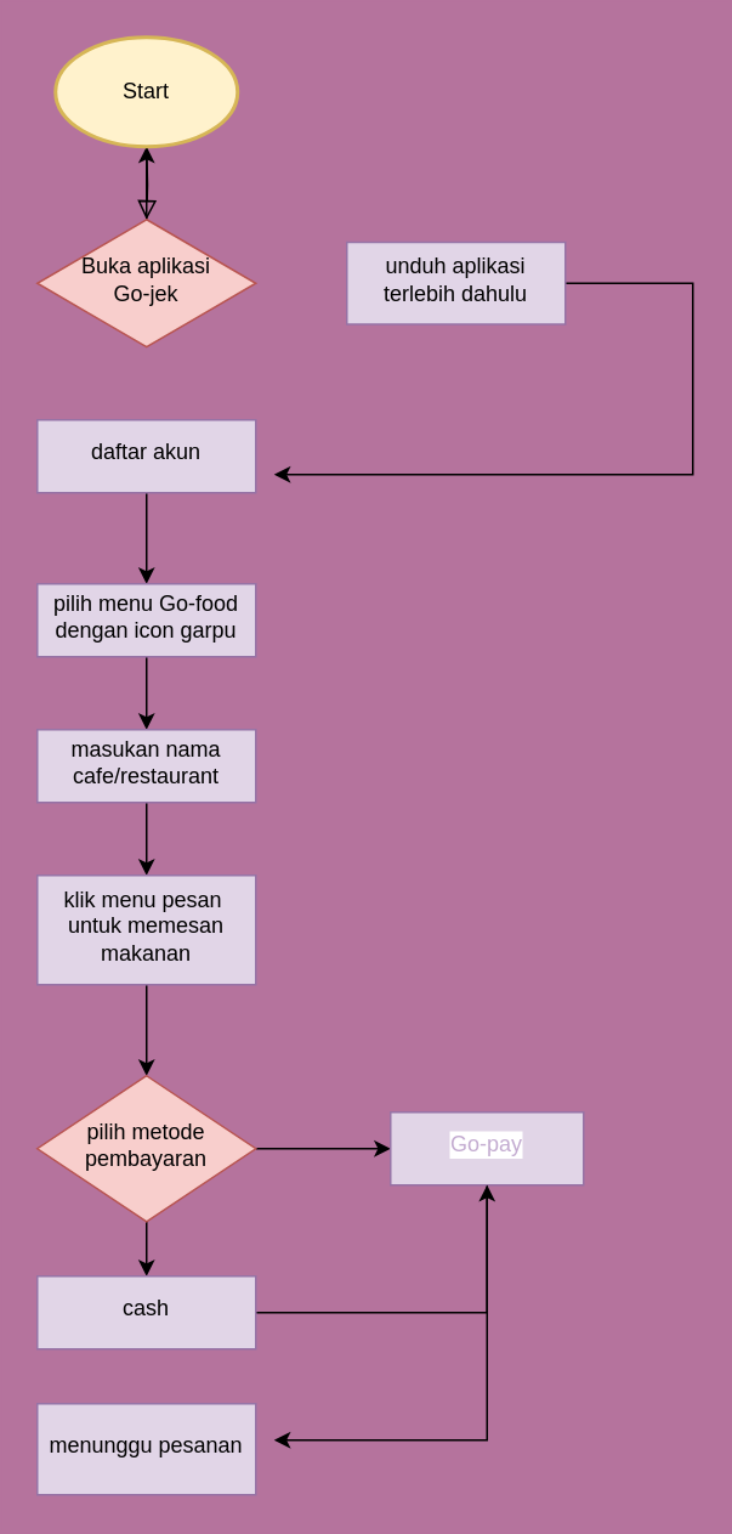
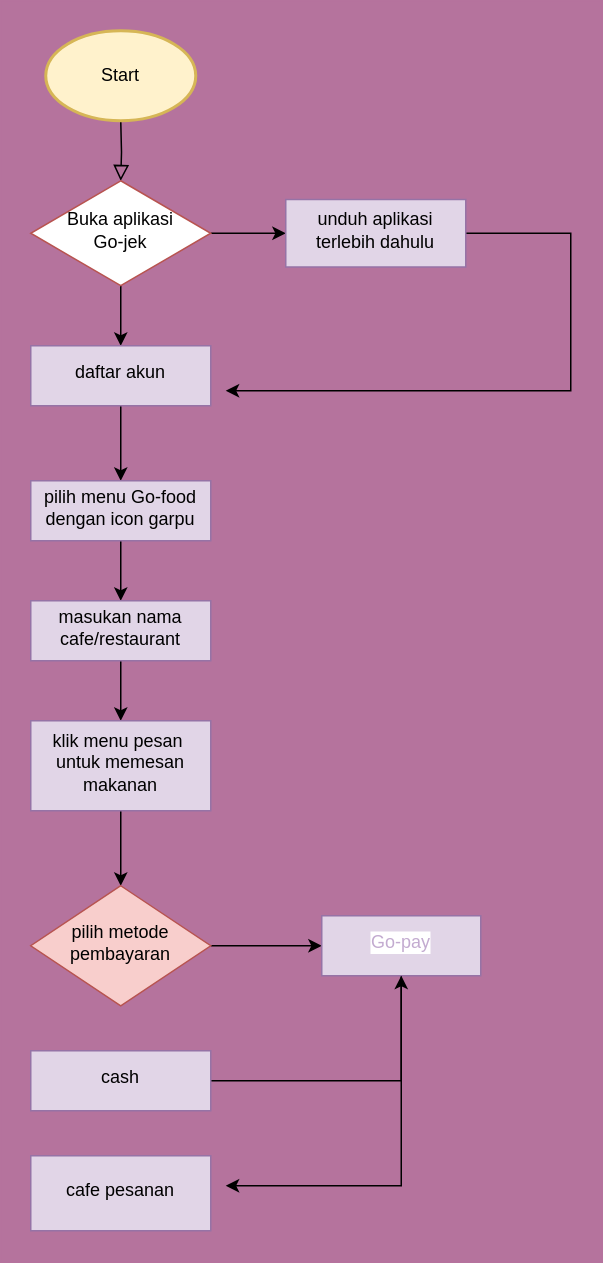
  <mxCell id="0" />
  <mxCell id="1" parent="0" />
  <mxCell id="2" value="" style="rounded=0;html=1;jettySize=auto;orthogonalLoop=1;fontSize=11;endArrow=block;endFill=0;endSize=8;strokeWidth=1;shadow=0;labelBackgroundColor=none;edgeStyle=orthogonalEdgeStyle;" parent="1" target="5" edge="1"><mxGeometry relative="1" as="geometry"><mxPoint x="80" y="80" as="sourcePoint" /></mxGeometry></mxCell>
- <mxCell id="3" value="" style="edgeStyle=orthogonalEdgeStyle;rounded=0;orthogonalLoop=1;jettySize=auto;html=1;" edge="1" parent="1" source="5" target="25"><mxGeometry relative="1" as="geometry" /></mxCell>
- <mxCell id="5" value="Buka aplikasi&lt;br&gt;Go-jek" style="rhombus;whiteSpace=wrap;html=1;shadow=0;fontFamily=Helvetica;fontSize=12;align=center;strokeWidth=1;spacing=6;spacingTop=-4;fillColor=#f8cecc;strokeColor=#b85450;" parent="1" vertex="1"><mxGeometry x="20" y="120" width="120" height="70" as="geometry" /></mxCell>
+ <mxCell id="3" value="" style="edgeStyle=orthogonalEdgeStyle;rounded=0;orthogonalLoop=1;jettySize=auto;html=1;" edge="1" parent="1" source="5" target="9"><mxGeometry relative="1" as="geometry" /></mxCell>
+ <mxCell id="4" style="edgeStyle=orthogonalEdgeStyle;rounded=0;orthogonalLoop=1;jettySize=auto;html=1;entryX=0;entryY=0.5;entryDx=0;entryDy=0;" edge="1" parent="1" source="5" target="7"><mxGeometry relative="1" as="geometry"><mxPoint x="180" y="160" as="targetPoint" /></mxGeometry></mxCell>
+ <mxCell id="5" value="Buka aplikasi&lt;br&gt;Go-jek" style="rhombus;whiteSpace=wrap;html=1;shadow=0;fontFamily=Helvetica;fontSize=12;align=center;strokeWidth=1;spacing=6;spacingTop=-4;fillColor=#ffffff;strokeColor=#b85450;" parent="1" vertex="1"><mxGeometry x="20" y="120" width="120" height="70" as="geometry" /></mxCell>
  <mxCell id="6" style="edgeStyle=orthogonalEdgeStyle;rounded=0;orthogonalLoop=1;jettySize=auto;html=1;" edge="1" parent="1" source="7"><mxGeometry relative="1" as="geometry"><mxPoint x="150" y="260" as="targetPoint" /><Array as="points"><mxPoint x="380" y="155" /></Array></mxGeometry></mxCell>
  <mxCell id="7" value="unduh aplikasi&lt;br&gt;terlebih dahulu" style="whiteSpace=wrap;html=1;shadow=0;strokeWidth=1;spacing=6;spacingTop=-4;fillColor=#e1d5e7;strokeColor=#9673a6;" vertex="1" parent="1"><mxGeometry x="190" y="132.5" width="120" height="45" as="geometry" /></mxCell>
  <mxCell id="8" value="" style="edgeStyle=orthogonalEdgeStyle;rounded=0;orthogonalLoop=1;jettySize=auto;html=1;" edge="1" parent="1" source="9" target="12"><mxGeometry relative="1" as="geometry" /></mxCell>
  <mxCell id="9" value="daftar akun" style="whiteSpace=wrap;html=1;shadow=0;strokeWidth=1;spacing=6;spacingTop=-4;fillColor=#e1d5e7;strokeColor=#9673a6;" vertex="1" parent="1"><mxGeometry x="20" y="230" width="120" height="40" as="geometry" /></mxCell>
  <mxCell id="10" style="edgeStyle=orthogonalEdgeStyle;rounded=0;orthogonalLoop=1;jettySize=auto;html=1;exitX=0.5;exitY=1;exitDx=0;exitDy=0;" edge="1" parent="1" source="7" target="7"><mxGeometry relative="1" as="geometry" /></mxCell>
  <mxCell id="11" value="" style="edgeStyle=orthogonalEdgeStyle;rounded=0;orthogonalLoop=1;jettySize=auto;html=1;" edge="1" parent="1" source="12" target="14"><mxGeometry relative="1" as="geometry"><Array as="points"><mxPoint x="80" y="380" /><mxPoint x="80" y="380" /></Array></mxGeometry></mxCell>
  <mxCell id="12" value="pilih menu Go-food&lt;br&gt;dengan icon garpu" style="whiteSpace=wrap;html=1;shadow=0;strokeWidth=1;spacing=6;spacingTop=-4;fillColor=#e1d5e7;strokeColor=#9673a6;" vertex="1" parent="1"><mxGeometry x="20" y="320" width="120" height="40" as="geometry" /></mxCell>
  <mxCell id="13" value="" style="edgeStyle=orthogonalEdgeStyle;rounded=0;orthogonalLoop=1;jettySize=auto;html=1;" edge="1" parent="1" source="14" target="16"><mxGeometry relative="1" as="geometry" /></mxCell>
  <mxCell id="14" value="masukan nama&lt;br&gt;cafe/restaurant" style="whiteSpace=wrap;html=1;shadow=0;strokeWidth=1;spacing=6;spacingTop=-4;fillColor=#e1d5e7;strokeColor=#9673a6;" vertex="1" parent="1"><mxGeometry x="20" y="400" width="120" height="40" as="geometry" /></mxCell>
  <mxCell id="15" value="" style="edgeStyle=orthogonalEdgeStyle;rounded=0;orthogonalLoop=1;jettySize=auto;html=1;" edge="1" parent="1" source="16" target="19"><mxGeometry relative="1" as="geometry" /></mxCell>
  <mxCell id="16" value="klik menu pesan&amp;nbsp;&lt;br&gt;untuk memesan makanan" style="whiteSpace=wrap;html=1;shadow=0;strokeWidth=1;spacing=6;spacingTop=-4;fillColor=#e1d5e7;strokeColor=#9673a6;" vertex="1" parent="1"><mxGeometry x="20" y="480" width="120" height="60" as="geometry" /></mxCell>
  <mxCell id="17" value="" style="edgeStyle=orthogonalEdgeStyle;rounded=0;orthogonalLoop=1;jettySize=auto;html=1;" edge="1" parent="1" source="19" target="21"><mxGeometry relative="1" as="geometry" /></mxCell>
- <mxCell id="18" value="" style="edgeStyle=orthogonalEdgeStyle;rounded=0;orthogonalLoop=1;jettySize=auto;html=1;" edge="1" parent="1" source="19" target="23"><mxGeometry relative="1" as="geometry" /></mxCell>
  <mxCell id="19" value="pilih metode pembayaran" style="rhombus;whiteSpace=wrap;html=1;shadow=0;strokeWidth=1;spacing=6;spacingTop=-4;fillColor=#f8cecc;strokeColor=#b85450;" vertex="1" parent="1"><mxGeometry x="20" y="590" width="120" height="80" as="geometry" /></mxCell>
  <mxCell id="20" style="edgeStyle=orthogonalEdgeStyle;rounded=0;orthogonalLoop=1;jettySize=auto;html=1;" edge="1" parent="1" source="21"><mxGeometry relative="1" as="geometry"><mxPoint x="150" y="790" as="targetPoint" /><Array as="points"><mxPoint x="267" y="790" /></Array></mxGeometry></mxCell>
  <mxCell id="21" value="Go-pay" style="whiteSpace=wrap;html=1;shadow=0;strokeWidth=1;spacing=6;spacingTop=-4;fillColor=#e1d5e7;strokeColor=#9673a6;labelBackgroundColor=default;fontColor=#C3ABD0;" vertex="1" parent="1"><mxGeometry x="214" y="610" width="106" height="40" as="geometry" /></mxCell>
  <mxCell id="22" value="" style="edgeStyle=orthogonalEdgeStyle;rounded=0;orthogonalLoop=1;jettySize=auto;html=1;" edge="1" parent="1" source="23" target="21"><mxGeometry relative="1" as="geometry" /></mxCell>
  <mxCell id="23" value="cash" style="whiteSpace=wrap;html=1;shadow=0;strokeWidth=1;spacing=6;spacingTop=-4;fillColor=#e1d5e7;strokeColor=#9673a6;" vertex="1" parent="1"><mxGeometry x="20" y="700" width="120" height="40" as="geometry" /></mxCell>
- <mxCell id="24" value="menunggu pesanan" style="whiteSpace=wrap;html=1;shadow=0;strokeWidth=1;spacing=6;spacingTop=-4;fillColor=#e1d5e7;strokeColor=#9673a6;" vertex="1" parent="1"><mxGeometry x="20" y="770" width="120" height="50" as="geometry" /></mxCell>
+ <mxCell id="24" value="cafe pesanan" style="whiteSpace=wrap;html=1;shadow=0;strokeWidth=1;spacing=6;spacingTop=-4;fillColor=#e1d5e7;strokeColor=#9673a6;" vertex="1" parent="1"><mxGeometry x="20" y="770" width="120" height="50" as="geometry" /></mxCell>
  <mxCell id="25" value="Start" style="strokeWidth=2;html=1;shape=mxgraph.flowchart.start_1;whiteSpace=wrap;fillColor=#fff2cc;strokeColor=#d6b656;" vertex="1" parent="1"><mxGeometry x="30" y="20" width="100" height="60" as="geometry" /></mxCell>
